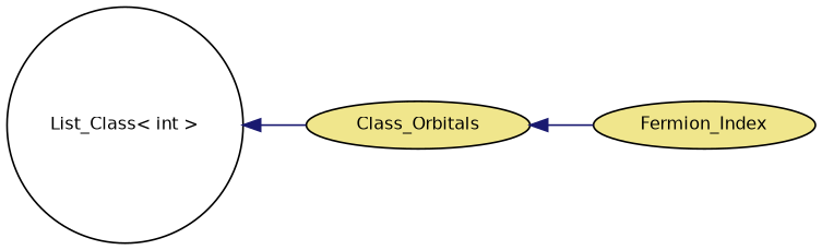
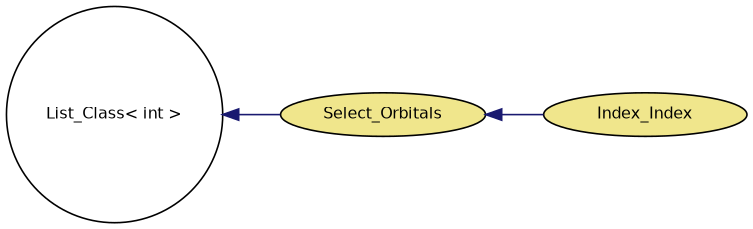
  digraph {
    rankdir=LR
    node [color=black fillcolor=khaki fontname=Helvetica fontsize=10 shape=ellipse style=filled]
    edge [color=midnightblue dir=back fontname=Helvetica fontsize=10 labelfontname=Helvetica labelfontsize=10 style=solid]
    n1 [fillcolor=white height=0.2 label="List_Class\< int \>" shape=circle width=0.4]
-   n2 [height=0.2 label=Class_Orbitals width=0.4]
-   n3 [height=0.2 label=Fermion_Index width=0.4]
+   n2 [height=0.2 label=Select_Orbitals width=0.4]
+   n3 [height=0.2 label=Index_Index width=0.4]
    n1 -> n2
    n2 -> n3
  }
